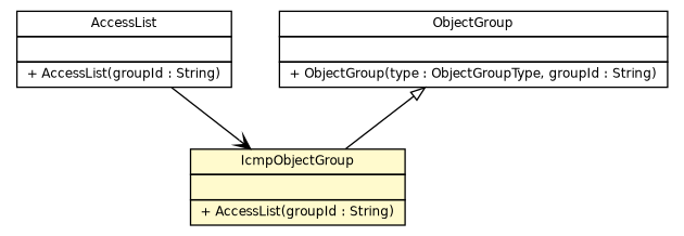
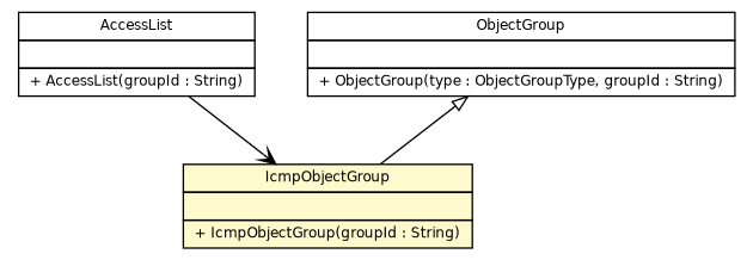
  digraph {
    node [fontcolor=black fontname=Helvetica fontsize=9.0 shape=plaintext]
    edge [fontname=Helvetica headport=p labelfontname=Helvetica labelfontsize=10 tailport=p]
    n1 [label=<<table border="0" cellborder="1" cellspacing="0" cellpadding="2" port="p" href="./AccessList.html"> 		<tr><td><table border="0" cellspacing="0" cellpadding="1"> 			<tr><td> AccessList </td></tr> 		</table></td></tr> 		<tr><td><table border="0" cellspacing="0" cellpadding="1"> 			<tr><td align="left">  </td></tr> 		</table></td></tr> 		<tr><td><table border="0" cellspacing="0" cellpadding="1"> 			<tr><td align="left"> + AccessList(groupId : String) </td></tr> 		</table></td></tr> 		</table>>]
-   n2 [label=<<table border="0" cellborder="1" cellspacing="0" cellpadding="2" port="p" bgcolor="lemonChiffon" href="./IcmpObjectGroup.html"> 		<tr><td><table border="0" cellspacing="0" cellpadding="1"> 			<tr><td> IcmpObjectGroup </td></tr> 		</table></td></tr> 		<tr><td><table border="0" cellspacing="0" cellpadding="1"> 			<tr><td align="left">  </td></tr> 		</table></td></tr> 		<tr><td><table border="0" cellspacing="0" cellpadding="1"> 			<tr><td align="left"> + AccessList(groupId : String) </td></tr> 		</table></td></tr> 		</table>>]
+   n2 [label=<<table border="0" cellborder="1" cellspacing="0" cellpadding="2" port="p" bgcolor="lemonChiffon" href="./IcmpObjectGroup.html"> 		<tr><td><table border="0" cellspacing="0" cellpadding="1"> 			<tr><td> IcmpObjectGroup </td></tr> 		</table></td></tr> 		<tr><td><table border="0" cellspacing="0" cellpadding="1"> 			<tr><td align="left">  </td></tr> 		</table></td></tr> 		<tr><td><table border="0" cellspacing="0" cellpadding="1"> 			<tr><td align="left"> + IcmpObjectGroup(groupId : String) </td></tr> 		</table></td></tr> 		</table>>]
    n3 [label=<<table border="0" cellborder="1" cellspacing="0" cellpadding="2" port="p" href="./ObjectGroup.html"> 		<tr><td><table border="0" cellspacing="0" cellpadding="1"> 			<tr><td> ObjectGroup </td></tr> 		</table></td></tr> 		<tr><td><table border="0" cellspacing="0" cellpadding="1"> 			<tr><td align="left">  </td></tr> 		</table></td></tr> 		<tr><td><table border="0" cellspacing="0" cellpadding="1"> 			<tr><td align="left"> + ObjectGroup(type : ObjectGroupType, groupId : String) </td></tr> 		</table></td></tr> 		</table>>]
    n1 -> n2 [arrowhead=open color=black fontcolor=black fontsize=10.0]
    n3 -> n2 [arrowtail=empty dir=back fontsize=10]
  }
